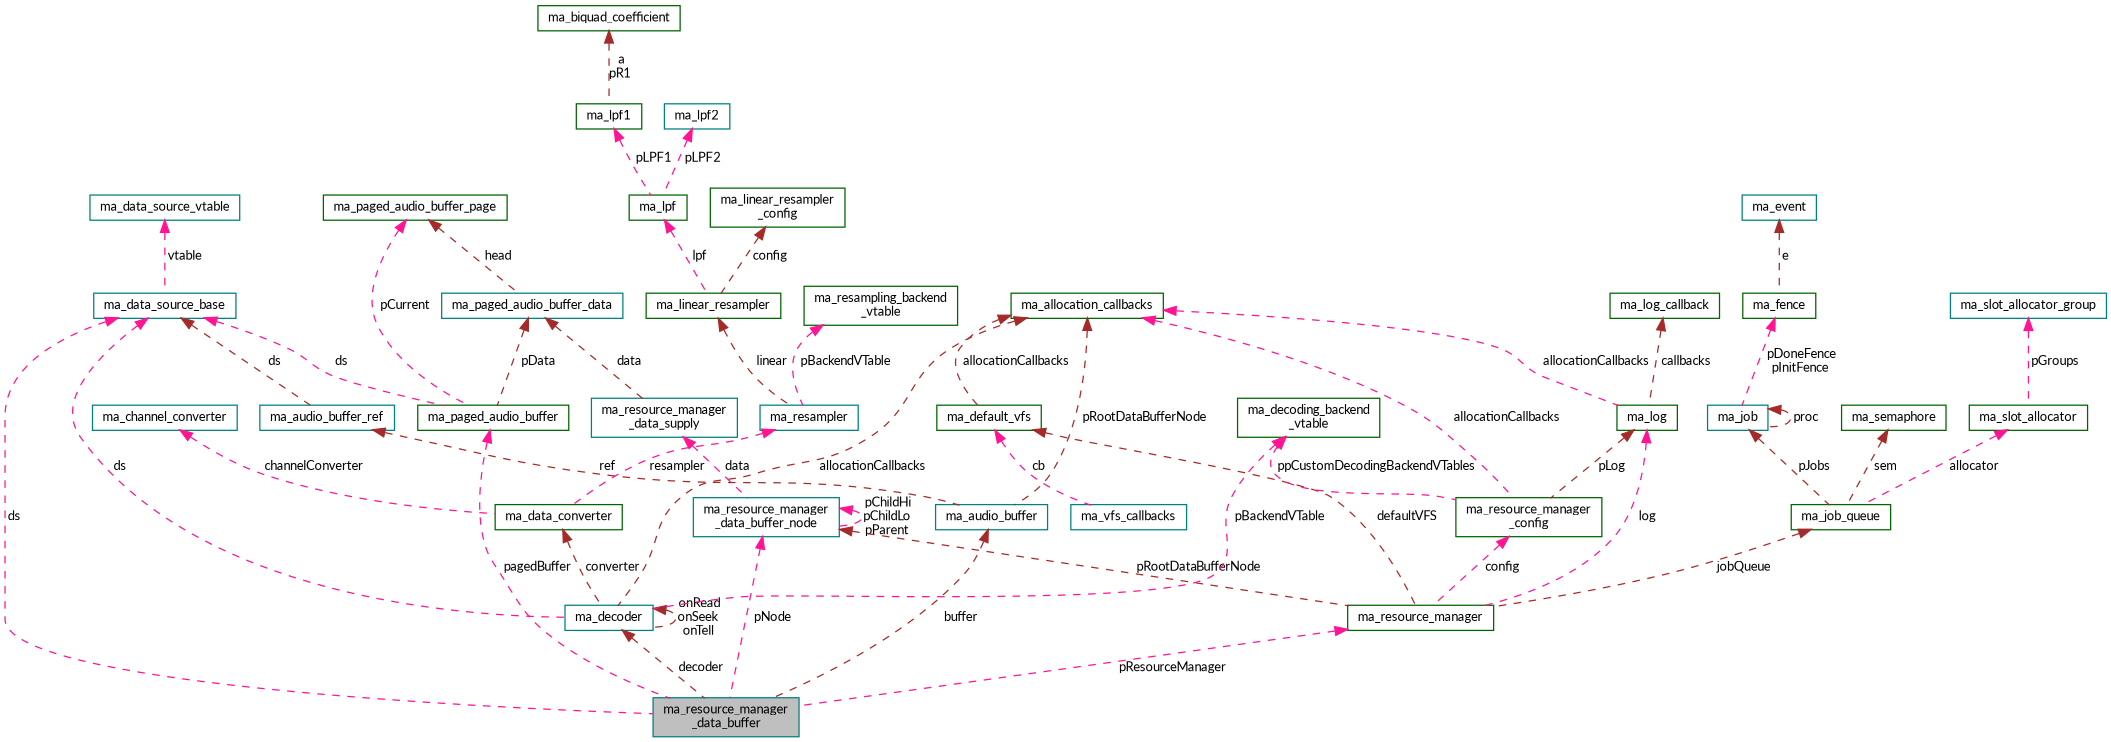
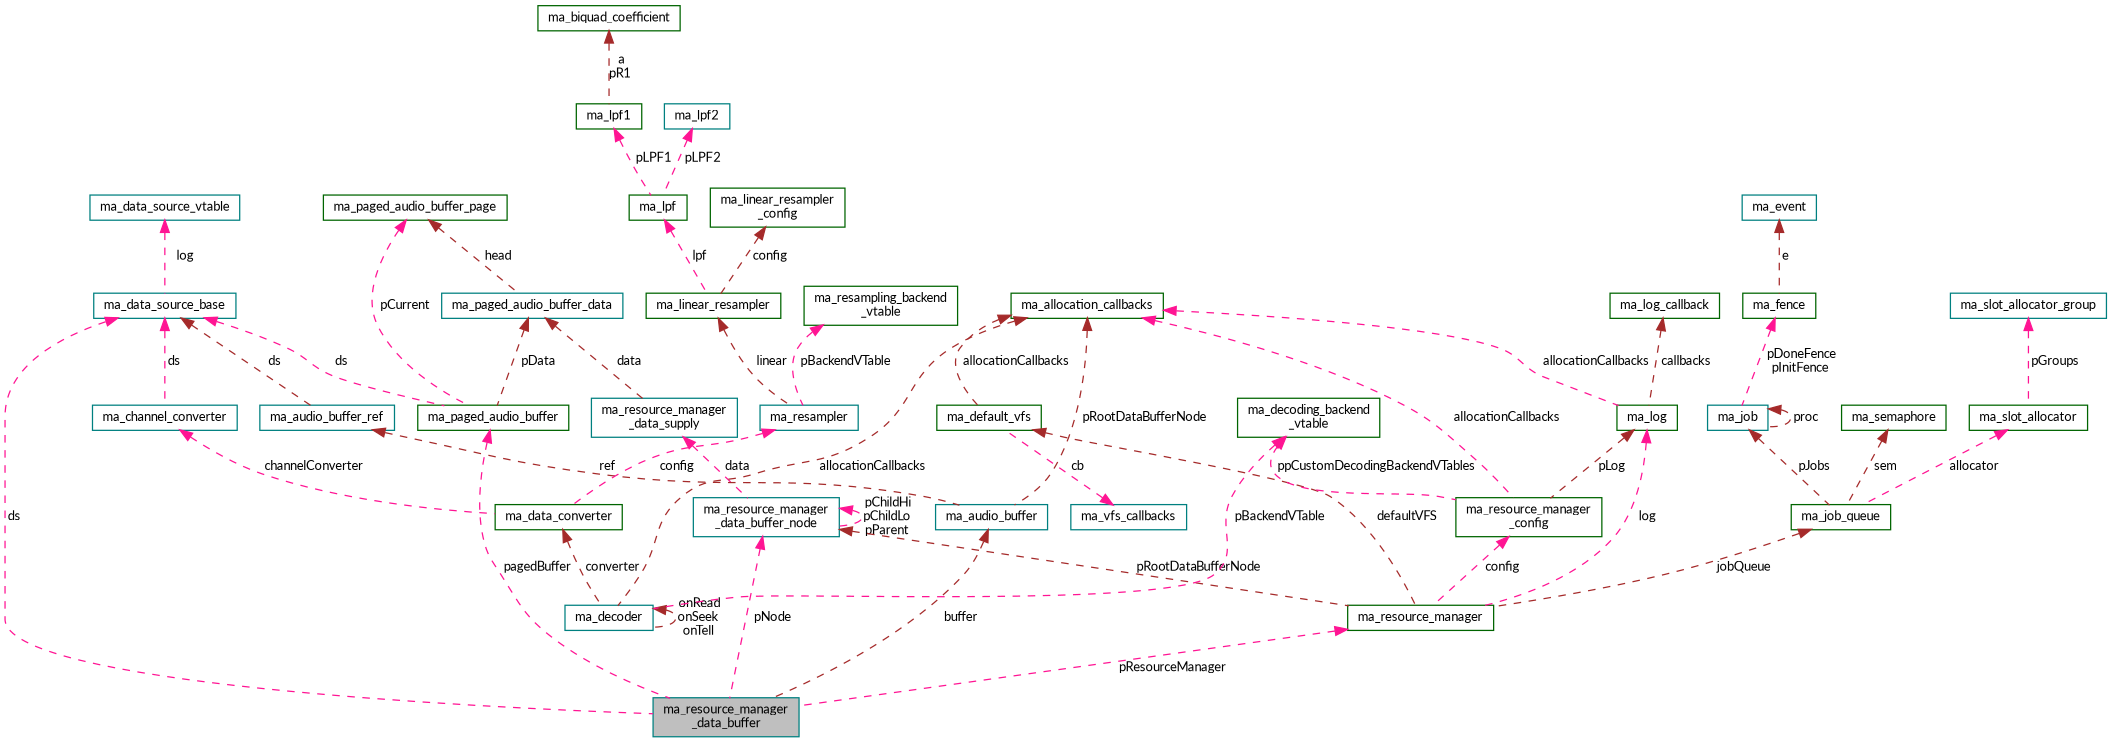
  digraph {
    fontname=Lato
    rankdir=TB
    node [color=darkgreen fillcolor=white fontname=Lato fontsize=10 shape=record style=filled]
    edge [color=deeppink dir=back fontname=Lato fontsize=10 labelfontname=Helvetica labelfontsize=10 style=dashed]
    n1 [color=teal fillcolor=grey75 fontcolor=black height=0.2 label="ma_resource_manager\l_data_buffer" width=0.4]
    n2 [height=0.2 label=ma_paged_audio_buffer width=0.4]
    n3 [height=0.2 label=ma_paged_audio_buffer_page width=0.4]
    n4 [color=teal height=0.2 label=ma_paged_audio_buffer_data width=0.4]
    n5 [color=teal height=0.2 label="ma_resource_manager\l_data_supply" width=0.4]
    n6 [color=teal height=0.2 label="ma_resource_manager\l_data_buffer_node" width=0.4]
    n7 [color=teal height=0.2 label=ma_data_source_base width=0.4]
    n8 [color=teal height=0.2 label=ma_audio_buffer_ref width=0.4]
    n9 [color=teal height=0.2 label=ma_decoder width=0.4]
    n10 [color=teal height=0.2 label=ma_audio_buffer width=0.4]
    n11 [color=teal height=0.2 label=ma_data_source_vtable width=0.4]
    n12 [height=0.2 label=ma_resource_manager width=0.4]
    n13 [height=0.2 label=ma_default_vfs width=0.4]
    n14 [color=teal height=0.2 label=ma_vfs_callbacks width=0.4]
    n15 [height=0.2 label=ma_allocation_callbacks width=0.4]
    n16 [height=0.2 label=ma_log width=0.4]
    n17 [height=0.2 label="ma_resource_manager\l_config" width=0.4]
    n18 [height=0.2 label=ma_job_queue width=0.4]
    n19 [height=0.2 label=ma_semaphore width=0.4]
    n20 [color=teal height=0.2 label=ma_job width=0.4]
    n21 [height=0.2 label=ma_fence width=0.4]
    n22 [color=teal height=0.2 label=ma_event width=0.4]
    n23 [height=0.2 label=ma_slot_allocator width=0.4]
    n24 [color=teal height=0.2 label=ma_slot_allocator_group width=0.4]
    n25 [height=0.2 label=ma_log_callback width=0.4]
    n26 [height=0.2 label="ma_decoding_backend\l_vtable" width=0.4]
    n27 [height=0.2 label=ma_data_converter width=0.4]
    n28 [color=teal height=0.2 label=ma_resampler width=0.4]
    n29 [height=0.2 label="ma_resampling_backend\l_vtable" width=0.4]
    n30 [height=0.2 label=ma_linear_resampler width=0.4]
    n31 [height=0.2 label=ma_lpf width=0.4]
    n32 [height=0.2 label=ma_lpf1 width=0.4]
    n33 [height=0.2 label=ma_biquad_coefficient width=0.4]
    n34 [color=teal height=0.2 label=ma_lpf2 width=0.4]
    n35 [height=0.2 label="ma_linear_resampler\l_config" width=0.4]
    n36 [color=teal height=0.2 label=ma_channel_converter width=0.4]
    n2 -> n1 [label=" pagedBuffer"]
    n3 -> n2 [label=" pCurrent"]
    n3 -> n4 [color=brown label=" head"]
    n4 -> n2 [color=brown label=" pData"]
    n4 -> n5 [color=brown label=" data"]
    n5 -> n6 [label=" data"]
    n6 -> n1 [label=" pNode"]
    n6 -> n6 [label=" pChildHi\npChildLo\npParent"]
    n6 -> n12 [color=brown label=" pRootDataBufferNode"]
    n7 -> n1 [label=" ds"]
    n7 -> n2 [label=" ds"]
    n7 -> n8 [color=brown label=" ds"]
-   n7 -> n9 [label=" ds"]
+   n7 -> n36 [label=" ds"]
    n8 -> n10 [color=brown label=" ref"]
-   n9 -> n1 [color=brown label=" decoder"]
    n9 -> n9 [color=brown label=" onRead\nonSeek\nonTell"]
    n10 -> n1 [color=brown label=" buffer"]
-   n11 -> n7 [label=" vtable"]
+   n11 -> n7 [label=" log"]
    n12 -> n1 [label=" pResourceManager"]
    n13 -> n12 [color=brown label=" defaultVFS"]
-   n13 -> n14 [label=" cb"]
+   n14 -> n13 [label=" cb"]
    n15 -> n9 [color=brown label=" allocationCallbacks"]
    n15 -> n10 [color=brown label=" pRootDataBufferNode"]
    n15 -> n13 [color=brown label=" allocationCallbacks"]
    n15 -> n16 [label=" allocationCallbacks"]
    n15 -> n17 [label=" allocationCallbacks"]
    n16 -> n12 [label=" log"]
    n16 -> n17 [color=brown label=" pLog"]
    n17 -> n12 [label=" config"]
    n18 -> n12 [color=brown label=" jobQueue"]
    n19 -> n18 [color=brown label=" sem"]
    n20 -> n18 [color=brown label=" pJobs"]
    n20 -> n20 [color=brown label=" proc"]
    n21 -> n20 [label=" pDoneFence\npInitFence"]
    n22 -> n21 [color=brown label=" e"]
    n23 -> n18 [label=" allocator"]
    n24 -> n23 [label=" pGroups"]
    n25 -> n16 [color=brown label=" callbacks"]
    n26 -> n9 [label=" pBackendVTable"]
    n26 -> n17 [label=" ppCustomDecodingBackendVTables"]
    n27 -> n9 [color=brown label=" converter"]
-   n28 -> n27 [label=" resampler"]
+   n28 -> n27 [label=" config"]
    n29 -> n28 [label=" pBackendVTable"]
    n30 -> n28 [color=brown label=" linear"]
    n31 -> n30 [label=" lpf"]
    n32 -> n31 [label=" pLPF1"]
    n33 -> n32 [color=brown label=" a\npR1"]
    n34 -> n31 [label=" pLPF2"]
    n35 -> n30 [color=brown label=" config"]
    n36 -> n27 [label=" channelConverter"]
  }
